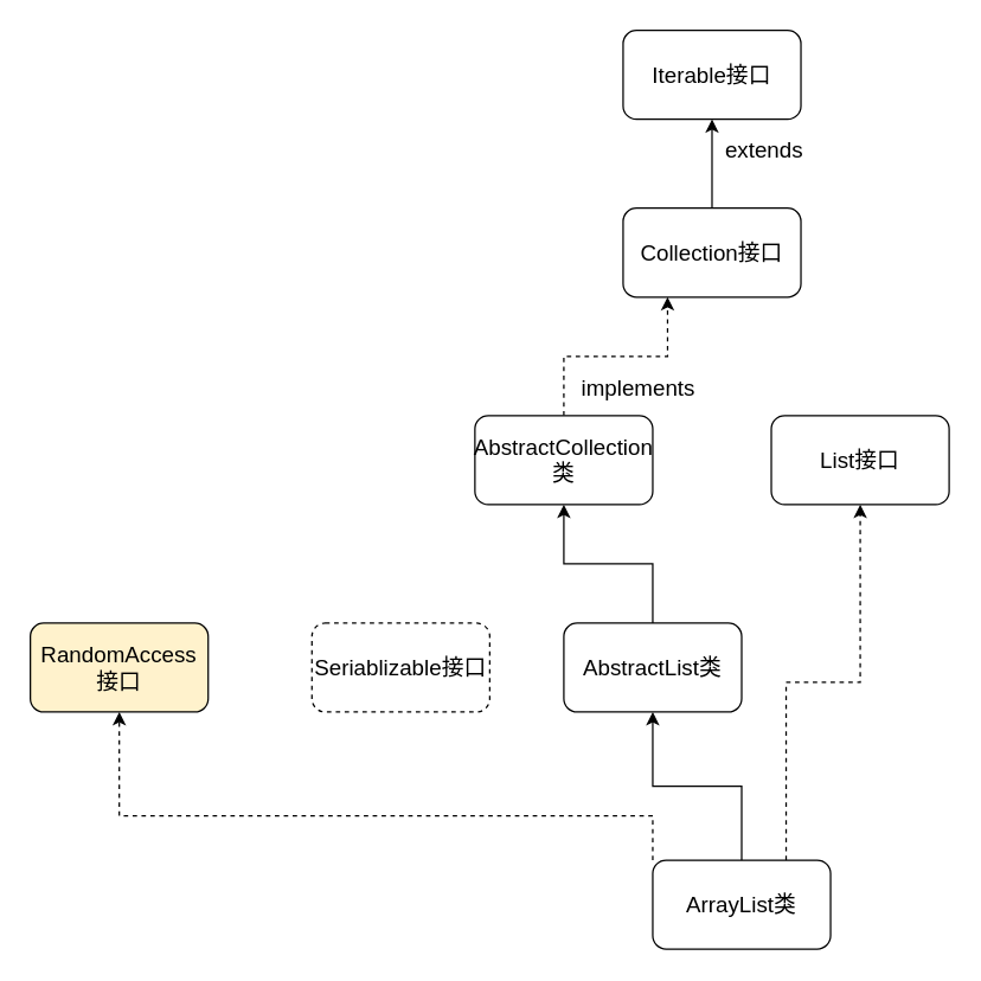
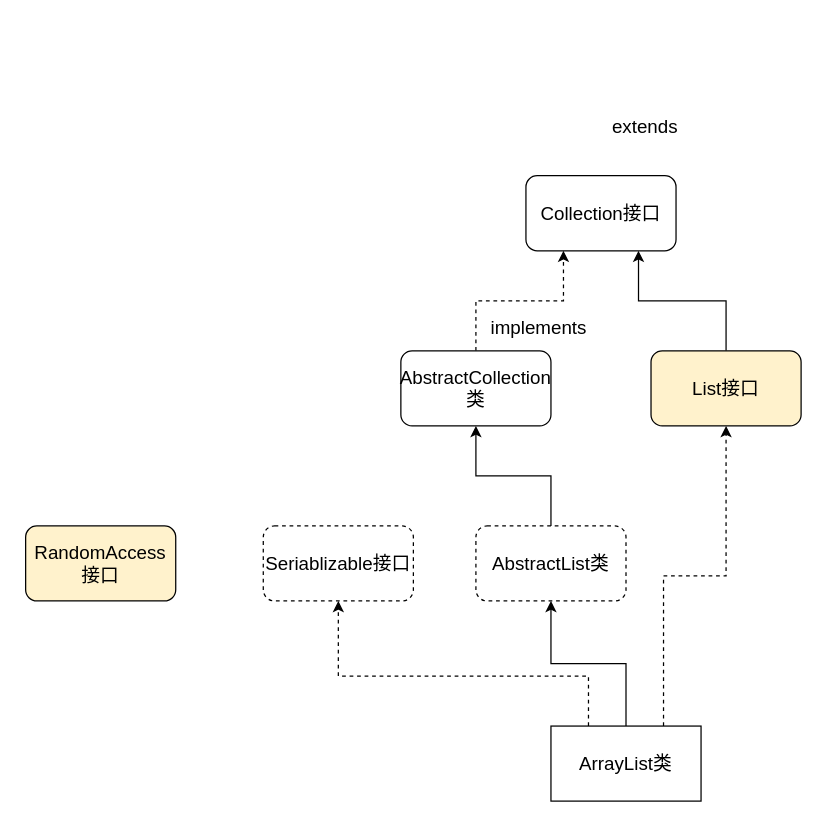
  <mxCell id="0" />
  <mxCell id="1" parent="0" />
- <mxCell id="3" value="List接口" style="rounded=1;whiteSpace=wrap;html=1;fontSize=15;" vertex="1" parent="1"><mxGeometry x="520" y="280" width="120" height="60" as="geometry" /></mxCell>
- <mxCell id="4" value="" style="edgeStyle=orthogonalEdgeStyle;rounded=0;orthogonalLoop=1;jettySize=auto;html=1;fontSize=15;" edge="1" parent="1" source="5" target="6"><mxGeometry relative="1" as="geometry" /></mxCell>
+ <mxCell id="2" value="" style="edgeStyle=orthogonalEdgeStyle;rounded=0;orthogonalLoop=1;jettySize=auto;html=1;entryX=0.75;entryY=1;entryDx=0;entryDy=0;fontSize=15;" edge="1" parent="1" source="3" target="5"><mxGeometry relative="1" as="geometry" /></mxCell>
+ <mxCell id="3" value="List接口" style="rounded=1;whiteSpace=wrap;html=1;fontSize=15;fillColor=#fff2cc;" vertex="1" parent="1"><mxGeometry x="520" y="280" width="120" height="60" as="geometry" /></mxCell>
  <mxCell id="5" value="Collection接口" style="whiteSpace=wrap;html=1;rounded=1;fontSize=15;" vertex="1" parent="1"><mxGeometry x="420" y="140" width="120" height="60" as="geometry" /></mxCell>
- <mxCell id="6" value="Iterable接口" style="whiteSpace=wrap;html=1;rounded=1;fontSize=15;" vertex="1" parent="1"><mxGeometry x="420" y="20" width="120" height="60" as="geometry" /></mxCell>
  <mxCell id="7" value="" style="edgeStyle=orthogonalEdgeStyle;rounded=0;orthogonalLoop=1;jettySize=auto;html=1;entryX=0.25;entryY=1;entryDx=0;entryDy=0;dashed=1;fontSize=15;" edge="1" parent="1" source="9" target="5"><mxGeometry relative="1" as="geometry" /></mxCell>
  <mxCell id="8" value="implements" style="edgeLabel;html=1;align=center;verticalAlign=middle;resizable=0;points=[];fontSize=15;" vertex="1" connectable="0" parent="7"><mxGeometry x="0.107" y="-1" relative="1" as="geometry"><mxPoint x="6.67" y="19" as="offset" /></mxGeometry></mxCell>
  <mxCell id="9" value="&lt;div style=&quot;font-size: 15px;&quot;&gt;AbstractCollection类&lt;/div&gt;" style="rounded=1;whiteSpace=wrap;html=1;fontSize=15;" vertex="1" parent="1"><mxGeometry x="320" y="280" width="120" height="60" as="geometry" /></mxCell>
  <mxCell id="10" style="edgeStyle=orthogonalEdgeStyle;rounded=0;orthogonalLoop=1;jettySize=auto;html=1;entryX=0.5;entryY=1;entryDx=0;entryDy=0;dashed=1;fontSize=15;exitX=0.75;exitY=0;exitDx=0;exitDy=0;" edge="1" parent="1" source="14" target="3"><mxGeometry relative="1" as="geometry" /></mxCell>
  <mxCell id="11" style="edgeStyle=orthogonalEdgeStyle;rounded=0;orthogonalLoop=1;jettySize=auto;html=1;entryX=0.5;entryY=1;entryDx=0;entryDy=0;fontSize=15;" edge="1" parent="1" source="14" target="17"><mxGeometry relative="1" as="geometry" /></mxCell>
- <mxCell id="13" style="edgeStyle=orthogonalEdgeStyle;rounded=0;orthogonalLoop=1;jettySize=auto;html=1;exitX=0;exitY=0;exitDx=0;exitDy=0;dashed=1;fontSize=15;" edge="1" parent="1" source="14" target="15"><mxGeometry relative="1" as="geometry"><Array as="points"><mxPoint x="440" y="550" /><mxPoint x="80" y="550" /></Array></mxGeometry></mxCell>
- <mxCell id="14" value="&lt;div style=&quot;font-size: 15px&quot;&gt;ArrayList类&lt;/div&gt;" style="rounded=1;whiteSpace=wrap;html=1;fontSize=15;" vertex="1" parent="1"><mxGeometry x="440" y="580" width="120" height="60" as="geometry" /></mxCell>
+ <mxCell id="12" style="edgeStyle=orthogonalEdgeStyle;rounded=0;orthogonalLoop=1;jettySize=auto;html=1;exitX=0.25;exitY=0;exitDx=0;exitDy=0;entryX=0.5;entryY=1;entryDx=0;entryDy=0;dashed=1;fontSize=15;" edge="1" parent="1" source="14" target="18"><mxGeometry relative="1" as="geometry"><Array as="points"><mxPoint x="470" y="540" /><mxPoint x="270" y="540" /></Array></mxGeometry></mxCell>
+ <mxCell id="14" value="&lt;div style=&quot;font-size: 15px&quot;&gt;ArrayList类&lt;/div&gt;" style="whiteSpace=wrap;html=1;fontSize=15;rounded=0;" vertex="1" parent="1"><mxGeometry x="440" y="580" width="120" height="60" as="geometry" /></mxCell>
  <mxCell id="15" value="RandomAccess接口" style="rounded=1;whiteSpace=wrap;html=1;fontSize=15;fillColor=#fff2cc;" vertex="1" parent="1"><mxGeometry x="20" y="420" width="120" height="60" as="geometry" /></mxCell>
  <mxCell id="16" style="edgeStyle=orthogonalEdgeStyle;rounded=0;orthogonalLoop=1;jettySize=auto;html=1;exitX=0.5;exitY=0;exitDx=0;exitDy=0;entryX=0.5;entryY=1;entryDx=0;entryDy=0;fontSize=15;" edge="1" parent="1" source="17" target="9"><mxGeometry relative="1" as="geometry" /></mxCell>
- <mxCell id="17" value="AbstractList类" style="rounded=1;whiteSpace=wrap;html=1;fontSize=15;" vertex="1" parent="1"><mxGeometry x="380" y="420" width="120" height="60" as="geometry" /></mxCell>
+ <mxCell id="17" value="AbstractList类" style="rounded=1;whiteSpace=wrap;html=1;fontSize=15;dashed=1;" vertex="1" parent="1"><mxGeometry x="380" y="420" width="120" height="60" as="geometry" /></mxCell>
  <mxCell id="18" value="Seriablizable接口" style="rounded=1;whiteSpace=wrap;html=1;fontSize=15;dashed=1;" vertex="1" parent="1"><mxGeometry x="210" y="420" width="120" height="60" as="geometry" /></mxCell>
  <mxCell id="19" value="extends" style="text;html=1;align=center;verticalAlign=middle;resizable=0;points=[];autosize=1;fontSize=15;" vertex="1" parent="1"><mxGeometry x="480" y="90" width="70" height="20" as="geometry" /></mxCell>
